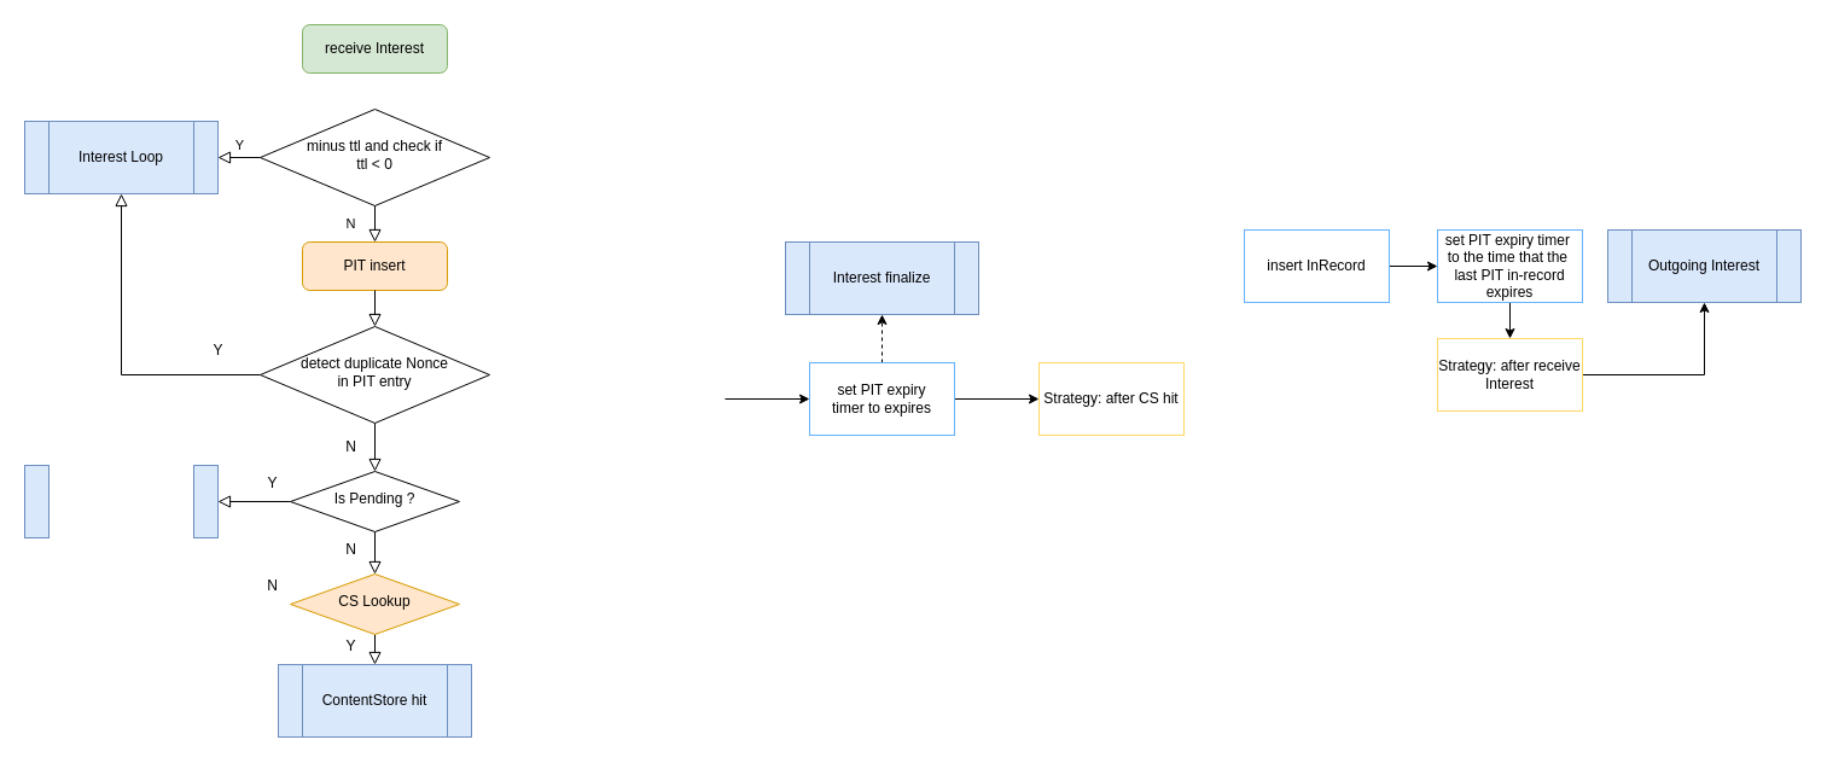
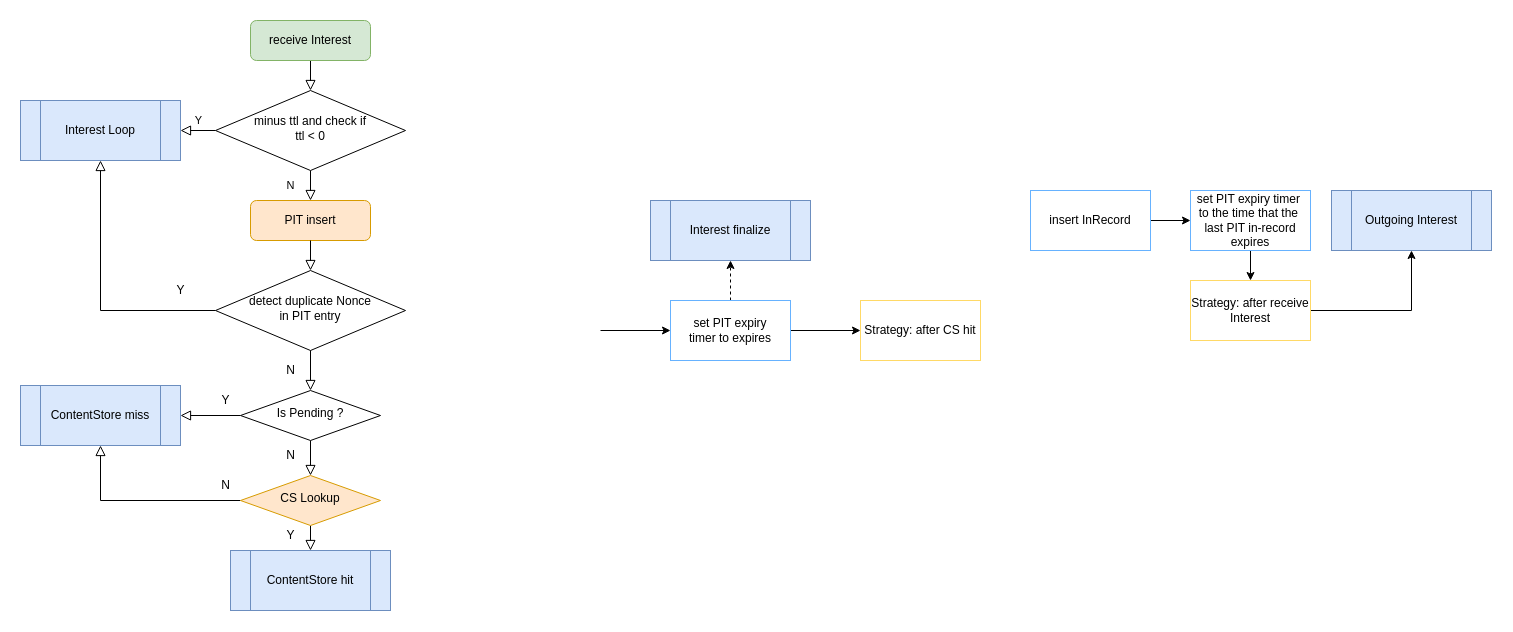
  <mxCell id="0" />
  <mxCell id="1" parent="0" />
+ <mxCell id="2" value="" style="rounded=0;html=1;jettySize=auto;orthogonalLoop=1;fontSize=11;endArrow=block;endFill=0;endSize=8;strokeWidth=1;shadow=0;labelBackgroundColor=none;edgeStyle=orthogonalEdgeStyle;" parent="1" source="3" target="6" edge="1"><mxGeometry relative="1" as="geometry" /></mxCell>
  <mxCell id="3" value="receive Interest" style="rounded=1;whiteSpace=wrap;html=1;fontSize=12;glass=0;strokeWidth=1;shadow=0;fillColor=#d5e8d4;strokeColor=#82b366;" parent="1" vertex="1"><mxGeometry x="250" y="20" width="120" height="40" as="geometry" /></mxCell>
  <mxCell id="4" value="N" style="rounded=0;html=1;jettySize=auto;orthogonalLoop=1;fontSize=11;endArrow=block;endFill=0;endSize=8;strokeWidth=1;shadow=0;labelBackgroundColor=none;edgeStyle=orthogonalEdgeStyle;entryX=0.5;entryY=0;entryDx=0;entryDy=0;" parent="1" source="6" target="7" edge="1"><mxGeometry y="20" relative="1" as="geometry"><mxPoint as="offset" /></mxGeometry></mxCell>
  <mxCell id="5" value="Y" style="edgeStyle=orthogonalEdgeStyle;rounded=0;html=1;jettySize=auto;orthogonalLoop=1;fontSize=11;endArrow=block;endFill=0;endSize=8;strokeWidth=1;shadow=0;labelBackgroundColor=none;entryX=1;entryY=0.5;entryDx=0;entryDy=0;" parent="1" source="6" target="11" edge="1"><mxGeometry y="10" relative="1" as="geometry"><mxPoint as="offset" /></mxGeometry></mxCell>
  <mxCell id="6" value="minus ttl and check if&lt;br&gt;ttl &amp;lt; 0" style="rhombus;whiteSpace=wrap;html=1;shadow=0;fontFamily=Helvetica;fontSize=12;align=center;strokeWidth=1;spacing=6;spacingTop=-4;" parent="1" vertex="1"><mxGeometry x="215" y="90" width="190" height="80" as="geometry" /></mxCell>
  <mxCell id="7" value="PIT insert" style="rounded=1;whiteSpace=wrap;html=1;fontSize=12;glass=0;strokeWidth=1;shadow=0;fillColor=#ffe6cc;strokeColor=#d79b00;" parent="1" vertex="1"><mxGeometry x="250" y="200" width="120" height="40" as="geometry" /></mxCell>
  <mxCell id="8" value="" style="group" parent="1" vertex="1" connectable="0"><mxGeometry x="20" y="100" width="160" height="60" as="geometry" /></mxCell>
  <mxCell id="9" value="Interest Loop" style="rounded=0;whiteSpace=wrap;html=1;fillColor=#dae8fc;strokeColor=#6c8ebf;" parent="8" vertex="1"><mxGeometry x="20" width="120" height="60" as="geometry" /></mxCell>
  <mxCell id="10" value="" style="rounded=0;whiteSpace=wrap;html=1;fillColor=#dae8fc;strokeColor=#6c8ebf;" parent="8" vertex="1"><mxGeometry width="20" height="60" as="geometry" /></mxCell>
  <mxCell id="11" value="" style="rounded=0;whiteSpace=wrap;html=1;fillColor=#dae8fc;strokeColor=#6c8ebf;" parent="8" vertex="1"><mxGeometry x="140" width="20" height="60" as="geometry" /></mxCell>
  <mxCell id="12" value="" style="rounded=0;html=1;jettySize=auto;orthogonalLoop=1;fontSize=11;endArrow=block;endFill=0;endSize=8;strokeWidth=1;shadow=0;labelBackgroundColor=none;edgeStyle=orthogonalEdgeStyle;exitX=0.5;exitY=1;exitDx=0;exitDy=0;" parent="1" source="7" target="14" edge="1"><mxGeometry relative="1" as="geometry"><mxPoint x="310" y="260" as="sourcePoint" /></mxGeometry></mxCell>
  <mxCell id="13" style="edgeStyle=orthogonalEdgeStyle;rounded=0;orthogonalLoop=1;jettySize=auto;html=1;exitX=0;exitY=0.5;exitDx=0;exitDy=0;shadow=0;strokeWidth=1;labelBackgroundColor=none;endFill=0;endArrow=block;endSize=8;" parent="1" source="14" target="9" edge="1"><mxGeometry relative="1" as="geometry" /></mxCell>
  <mxCell id="14" value="detect duplicate Nonce&lt;br&gt;in PIT entry" style="rhombus;whiteSpace=wrap;html=1;shadow=0;fontFamily=Helvetica;fontSize=12;align=center;strokeWidth=1;spacing=6;spacingTop=-4;" parent="1" vertex="1"><mxGeometry x="215" y="270" width="190" height="80" as="geometry" /></mxCell>
  <mxCell id="15" value="Y" style="text;html=1;align=center;verticalAlign=middle;resizable=0;points=[];autosize=1;" parent="1" vertex="1"><mxGeometry x="170" y="280" width="20" height="20" as="geometry" /></mxCell>
  <mxCell id="16" style="edgeStyle=orthogonalEdgeStyle;rounded=0;orthogonalLoop=1;jettySize=auto;html=1;exitX=0;exitY=0.5;exitDx=0;exitDy=0;entryX=1;entryY=0.5;entryDx=0;entryDy=0;shadow=0;strokeWidth=1;labelBackgroundColor=none;endFill=0;endArrow=block;endSize=8;" parent="1" source="18" target="24" edge="1"><mxGeometry relative="1" as="geometry" /></mxCell>
  <mxCell id="17" style="edgeStyle=orthogonalEdgeStyle;rounded=0;orthogonalLoop=1;jettySize=auto;html=1;exitX=0.5;exitY=1;exitDx=0;exitDy=0;entryX=0.5;entryY=0;entryDx=0;entryDy=0;shadow=0;strokeWidth=1;labelBackgroundColor=none;endFill=0;endArrow=block;endSize=8;" parent="1" source="18" target="28" edge="1"><mxGeometry relative="1" as="geometry" /></mxCell>
  <mxCell id="18" value="Is Pending ?" style="rhombus;whiteSpace=wrap;html=1;shadow=0;fontFamily=Helvetica;fontSize=12;align=center;strokeWidth=1;spacing=6;spacingTop=-4;" parent="1" vertex="1"><mxGeometry x="240" y="390" width="140" height="50" as="geometry" /></mxCell>
  <mxCell id="19" value="" style="rounded=0;html=1;jettySize=auto;orthogonalLoop=1;fontSize=11;endArrow=block;endFill=0;endSize=8;strokeWidth=1;shadow=0;labelBackgroundColor=none;edgeStyle=orthogonalEdgeStyle;exitX=0.5;exitY=1;exitDx=0;exitDy=0;" parent="1" source="14" target="18" edge="1"><mxGeometry relative="1" as="geometry"><mxPoint x="320" y="250" as="sourcePoint" /><mxPoint x="320" y="280" as="targetPoint" /></mxGeometry></mxCell>
  <mxCell id="20" value="N" style="text;html=1;align=center;verticalAlign=middle;resizable=0;points=[];autosize=1;" parent="1" vertex="1"><mxGeometry x="280" y="360" width="20" height="20" as="geometry" /></mxCell>
  <mxCell id="21" value="" style="group" parent="1" vertex="1" connectable="0"><mxGeometry x="20" y="385" width="160" height="60" as="geometry" /></mxCell>
+ <mxCell id="22" value="ContentStore miss" style="rounded=0;whiteSpace=wrap;html=1;fillColor=#dae8fc;strokeColor=#6c8ebf;" parent="21" vertex="1"><mxGeometry x="20" width="120" height="60" as="geometry" /></mxCell>
  <mxCell id="23" value="" style="rounded=0;whiteSpace=wrap;html=1;fillColor=#dae8fc;strokeColor=#6c8ebf;" parent="21" vertex="1"><mxGeometry width="20" height="60" as="geometry" /></mxCell>
  <mxCell id="24" value="" style="rounded=0;whiteSpace=wrap;html=1;fillColor=#dae8fc;strokeColor=#6c8ebf;" parent="21" vertex="1"><mxGeometry x="140" width="20" height="60" as="geometry" /></mxCell>
  <mxCell id="25" value="Y" style="text;html=1;align=center;verticalAlign=middle;resizable=0;points=[];autosize=1;" parent="1" vertex="1"><mxGeometry x="215" y="390" width="20" height="20" as="geometry" /></mxCell>
+ <mxCell id="26" style="edgeStyle=orthogonalEdgeStyle;rounded=0;orthogonalLoop=1;jettySize=auto;html=1;exitX=0;exitY=0.5;exitDx=0;exitDy=0;entryX=0.5;entryY=1;entryDx=0;entryDy=0;shadow=0;strokeWidth=1;labelBackgroundColor=none;endFill=0;endArrow=block;endSize=8;" parent="1" source="28" target="22" edge="1"><mxGeometry relative="1" as="geometry" /></mxCell>
  <mxCell id="27" style="edgeStyle=orthogonalEdgeStyle;rounded=0;orthogonalLoop=1;jettySize=auto;html=1;exitX=0.5;exitY=1;exitDx=0;exitDy=0;entryX=0.5;entryY=0;entryDx=0;entryDy=0;shadow=0;strokeWidth=1;labelBackgroundColor=none;endFill=0;endArrow=block;endSize=8;" parent="1" source="28" target="31" edge="1"><mxGeometry relative="1" as="geometry" /></mxCell>
  <mxCell id="28" value="CS Lookup" style="rhombus;whiteSpace=wrap;html=1;shadow=0;fontFamily=Helvetica;fontSize=12;align=center;strokeWidth=1;spacing=6;spacingTop=-4;fillColor=#ffe6cc;strokeColor=#d79b00;" parent="1" vertex="1"><mxGeometry x="240" y="475" width="140" height="50" as="geometry" /></mxCell>
  <mxCell id="29" value="N" style="text;html=1;align=center;verticalAlign=middle;resizable=0;points=[];autosize=1;" parent="1" vertex="1"><mxGeometry x="215" y="475" width="20" height="20" as="geometry" /></mxCell>
  <mxCell id="30" value="" style="group" parent="1" vertex="1" connectable="0"><mxGeometry x="230" y="550" width="160" height="60" as="geometry" /></mxCell>
  <mxCell id="31" value="ContentStore hit" style="rounded=0;whiteSpace=wrap;html=1;fillColor=#dae8fc;strokeColor=#6c8ebf;" parent="30" vertex="1"><mxGeometry x="20" width="120" height="60" as="geometry" /></mxCell>
  <mxCell id="32" value="" style="rounded=0;whiteSpace=wrap;html=1;fillColor=#dae8fc;strokeColor=#6c8ebf;" parent="30" vertex="1"><mxGeometry width="20" height="60" as="geometry" /></mxCell>
  <mxCell id="33" value="" style="rounded=0;whiteSpace=wrap;html=1;fillColor=#dae8fc;strokeColor=#6c8ebf;" parent="30" vertex="1"><mxGeometry x="140" width="20" height="60" as="geometry" /></mxCell>
  <mxCell id="34" value="N" style="text;html=1;align=center;verticalAlign=middle;resizable=0;points=[];autosize=1;" parent="1" vertex="1"><mxGeometry x="280" y="445" width="20" height="20" as="geometry" /></mxCell>
  <mxCell id="35" value="Y" style="text;html=1;align=center;verticalAlign=middle;resizable=0;points=[];autosize=1;" parent="1" vertex="1"><mxGeometry x="280" y="525" width="20" height="20" as="geometry" /></mxCell>
  <mxCell id="36" style="edgeStyle=orthogonalEdgeStyle;rounded=0;orthogonalLoop=1;jettySize=auto;html=1;exitX=0.5;exitY=0;exitDx=0;exitDy=0;entryX=0.5;entryY=1;entryDx=0;entryDy=0;dashed=1;" parent="1" source="38" target="40" edge="1"><mxGeometry relative="1" as="geometry" /></mxCell>
  <mxCell id="37" style="edgeStyle=orthogonalEdgeStyle;rounded=0;orthogonalLoop=1;jettySize=auto;html=1;exitX=1;exitY=0.5;exitDx=0;exitDy=0;entryX=0;entryY=0.5;entryDx=0;entryDy=0;" parent="1" source="38" target="43" edge="1"><mxGeometry relative="1" as="geometry" /></mxCell>
  <mxCell id="38" value="set PIT expiry&lt;br&gt;timer to expires" style="rounded=0;whiteSpace=wrap;html=1;strokeColor=#66B2FF;" parent="1" vertex="1"><mxGeometry x="670" y="300" width="120" height="60" as="geometry" /></mxCell>
  <mxCell id="39" value="" style="group;strokeColor=#66B2FF;" parent="1" vertex="1" connectable="0"><mxGeometry x="650" y="200" width="160" height="60" as="geometry" /></mxCell>
  <mxCell id="40" value="Interest finalize" style="rounded=0;whiteSpace=wrap;html=1;fillColor=#dae8fc;strokeColor=#6c8ebf;" parent="39" vertex="1"><mxGeometry x="20" width="120" height="60" as="geometry" /></mxCell>
  <mxCell id="41" value="" style="rounded=0;whiteSpace=wrap;html=1;fillColor=#dae8fc;strokeColor=#6c8ebf;" parent="39" vertex="1"><mxGeometry width="20" height="60" as="geometry" /></mxCell>
  <mxCell id="42" value="" style="rounded=0;whiteSpace=wrap;html=1;fillColor=#dae8fc;strokeColor=#6c8ebf;" parent="39" vertex="1"><mxGeometry x="140" width="20" height="60" as="geometry" /></mxCell>
  <mxCell id="43" value="Strategy: after CS hit" style="rounded=0;whiteSpace=wrap;html=1;strokeColor=#FFD966;" parent="1" vertex="1"><mxGeometry x="860" y="300" width="120" height="60" as="geometry" /></mxCell>
  <mxCell id="44" value="" style="endArrow=classic;html=1;entryX=0;entryY=0.5;entryDx=0;entryDy=0;" parent="1" target="38" edge="1"><mxGeometry width="50" height="50" relative="1" as="geometry"><mxPoint x="600" y="330" as="sourcePoint" /><mxPoint x="640" y="320" as="targetPoint" /></mxGeometry></mxCell>
  <mxCell id="45" style="edgeStyle=orthogonalEdgeStyle;rounded=0;orthogonalLoop=1;jettySize=auto;html=1;exitX=1;exitY=0.5;exitDx=0;exitDy=0;entryX=0;entryY=0.5;entryDx=0;entryDy=0;" parent="1" source="46" target="48" edge="1"><mxGeometry relative="1" as="geometry" /></mxCell>
  <mxCell id="46" value="insert InRecord" style="rounded=0;whiteSpace=wrap;html=1;strokeColor=#66B2FF;" parent="1" vertex="1"><mxGeometry x="1030" y="190" width="120" height="60" as="geometry" /></mxCell>
  <mxCell id="47" style="edgeStyle=orthogonalEdgeStyle;rounded=0;orthogonalLoop=1;jettySize=auto;html=1;exitX=0.5;exitY=1;exitDx=0;exitDy=0;entryX=0.5;entryY=0;entryDx=0;entryDy=0;" parent="1" source="48" target="50" edge="1"><mxGeometry relative="1" as="geometry" /></mxCell>
  <mxCell id="48" value="set PIT expiry timer&amp;nbsp;&lt;br&gt;to the time that the&amp;nbsp;&lt;br&gt;last PIT in-record expires" style="rounded=0;whiteSpace=wrap;html=1;strokeColor=#66B2FF;" parent="1" vertex="1"><mxGeometry x="1190" y="190" width="120" height="60" as="geometry" /></mxCell>
  <mxCell id="49" style="edgeStyle=orthogonalEdgeStyle;rounded=0;orthogonalLoop=1;jettySize=auto;html=1;exitX=1;exitY=0.5;exitDx=0;exitDy=0;entryX=0.5;entryY=1;entryDx=0;entryDy=0;" parent="1" source="50" target="52" edge="1"><mxGeometry relative="1" as="geometry" /></mxCell>
  <mxCell id="50" value="Strategy: after receive Interest" style="rounded=0;whiteSpace=wrap;html=1;strokeColor=#FFD966;" parent="1" vertex="1"><mxGeometry x="1190" y="280" width="120" height="60" as="geometry" /></mxCell>
  <mxCell id="51" value="" style="group;strokeColor=#66B2FF;" parent="1" vertex="1" connectable="0"><mxGeometry x="1331" y="190" width="160" height="60" as="geometry" /></mxCell>
  <mxCell id="52" value="Outgoing Interest" style="rounded=0;whiteSpace=wrap;html=1;fillColor=#dae8fc;strokeColor=#6c8ebf;" parent="51" vertex="1"><mxGeometry x="20" width="120" height="60" as="geometry" /></mxCell>
  <mxCell id="53" value="" style="rounded=0;whiteSpace=wrap;html=1;fillColor=#dae8fc;strokeColor=#6c8ebf;" parent="51" vertex="1"><mxGeometry width="20" height="60" as="geometry" /></mxCell>
  <mxCell id="54" value="" style="rounded=0;whiteSpace=wrap;html=1;fillColor=#dae8fc;strokeColor=#6c8ebf;" parent="51" vertex="1"><mxGeometry x="140" width="20" height="60" as="geometry" /></mxCell>
